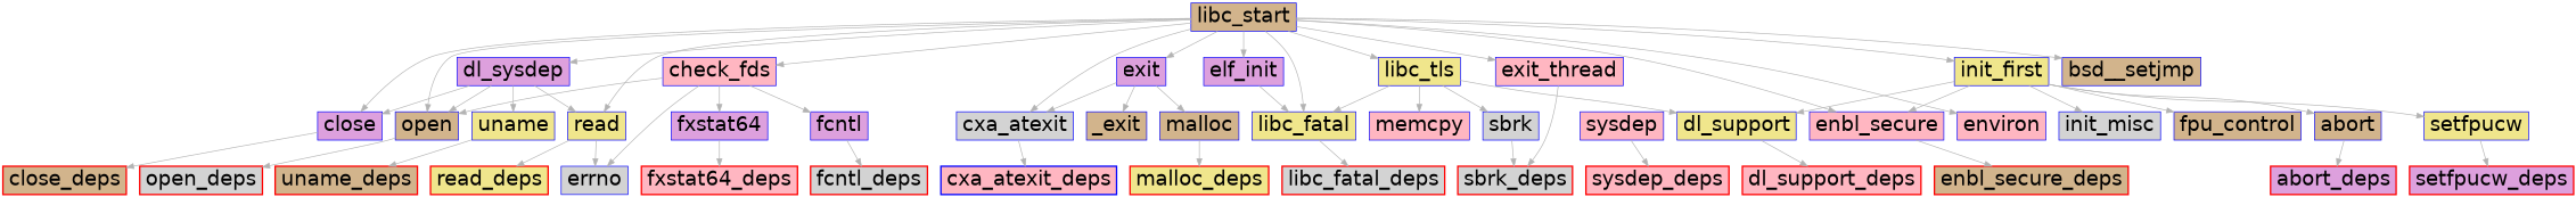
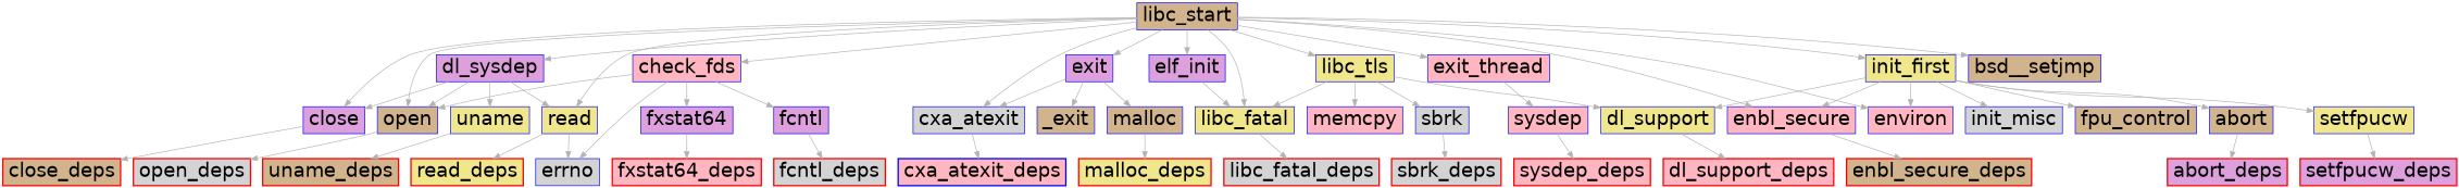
  digraph {
    root=libc_start
    node [color=blue fillcolor=tan fontname=Helvetica fontsize=28 shape=box style=filled]
    edge [color=grey70]
    init_first [fillcolor=khaki]
    libc_start
    enbl_secure [fillcolor=lightpink]
    environ [fillcolor=lightpink]
    check_fds [fillcolor=lightpink]
    open
    exit [fillcolor=plum]
    cxa_atexit [fillcolor=lightgrey]
    libc_tls [fillcolor=khaki]
    libc_fatal [fillcolor=khaki]
    dl_sysdep [fillcolor=plum]
    close [fillcolor=plum]
    read [fillcolor=khaki]
    elf_init [fillcolor=plum]
    exit_thread [fillcolor=lightpink]
    bsd__setjmp
    dl_support [fillcolor=khaki]
    abort
    setfpucw [fillcolor=khaki]
    init_misc [fillcolor=lightgrey]
    fpu_control
    dl_support_deps [color=red fillcolor=lightpink style="bold,filled"]
    enbl_secure_deps [color=red style="bold,filled"]
    errno [fillcolor=lightgrey]
    fxstat64 [fillcolor=plum]
    fcntl [fillcolor=plum]
    open_deps [color=red fillcolor=lightgrey style="bold,filled"]
    _exit
    malloc
    cxa_atexit_deps [fillcolor=lightpink style="bold,filled"]
    sbrk [fillcolor=lightgrey]
    memcpy [fillcolor=lightpink]
    libc_fatal_deps [color=red fillcolor=lightgrey style="bold,filled"]
    uname [fillcolor=khaki]
    close_deps [color=red style="bold,filled"]
    read_deps [color=red fillcolor=khaki style="bold,filled"]
    sysdep [fillcolor=lightpink]
    abort_deps [color=red fillcolor=plum style="bold,filled"]
    setfpucw_deps [color=red fillcolor=plum style="bold,filled"]
    fxstat64_deps [color=red fillcolor=lightpink style="bold,filled"]
    fcntl_deps [color=red fillcolor=lightgrey style="bold,filled"]
    malloc_deps [color=red fillcolor=khaki style="bold,filled"]
    sbrk_deps [color=red fillcolor=lightgrey style="bold,filled"]
    uname_deps [color=red style="bold,filled"]
    sysdep_deps [color=red fillcolor=lightpink style="bold,filled"]
    init_first -> enbl_secure
+   init_first -> environ
    init_first -> dl_support
    init_first -> abort
    init_first -> setfpucw
    init_first -> init_misc
    init_first -> fpu_control
    libc_start -> init_first
    libc_start -> enbl_secure
    libc_start -> environ
    libc_start -> check_fds
    libc_start -> open
    libc_start -> exit
    libc_start -> cxa_atexit
    libc_start -> libc_tls
    libc_start -> libc_fatal
    libc_start -> dl_sysdep
    libc_start -> close
    libc_start -> read
    libc_start -> elf_init
    libc_start -> exit_thread
    libc_start -> bsd__setjmp
    enbl_secure -> enbl_secure_deps
    check_fds -> open
    check_fds -> errno
    check_fds -> fxstat64
    check_fds -> fcntl
    open -> open_deps
    exit -> cxa_atexit
    exit -> _exit
    exit -> malloc
    cxa_atexit -> cxa_atexit_deps
    libc_tls -> libc_fatal
    libc_tls -> dl_support
    libc_tls -> sbrk
    libc_tls -> memcpy
    libc_fatal -> libc_fatal_deps
    dl_sysdep -> open
    dl_sysdep -> close
    dl_sysdep -> read
    dl_sysdep -> uname
    close -> close_deps
    read -> errno
    read -> read_deps
    elf_init -> libc_fatal
-   exit_thread -> sbrk_deps
+   exit_thread -> sysdep
    dl_support -> dl_support_deps
    abort -> abort_deps
    setfpucw -> setfpucw_deps
    fxstat64 -> fxstat64_deps
    fcntl -> fcntl_deps
    malloc -> malloc_deps
    sbrk -> sbrk_deps
    uname -> uname_deps
    sysdep -> sysdep_deps
  }
